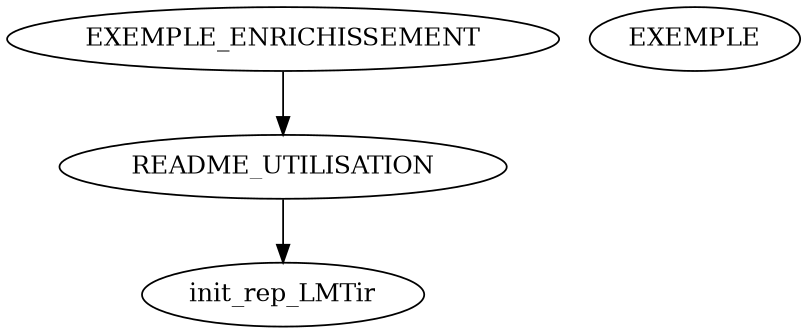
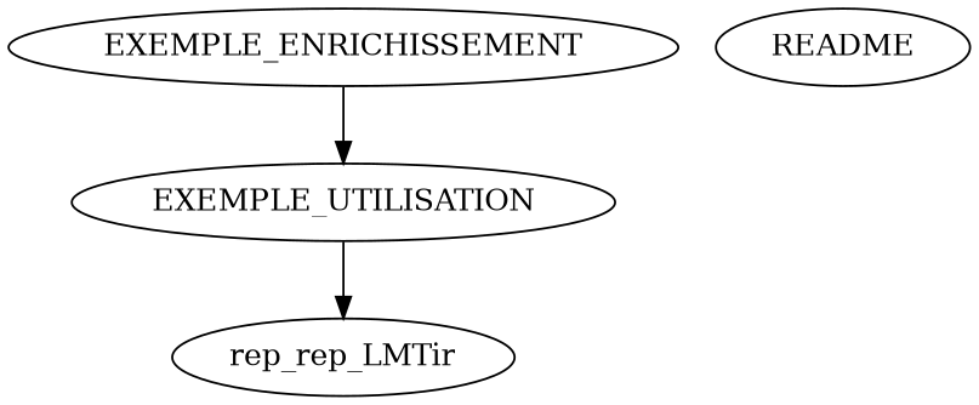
  digraph {
    EXEMPLE_ENRICHISSEMENT
-   EXEMPLE_UTILISATION [label=README_UTILISATION]
-   init_rep_LMTir
-   README [label=EXEMPLE]
+   EXEMPLE_UTILISATION
+   init_rep_LMTir [label=rep_rep_LMTir]
+   README
    EXEMPLE_ENRICHISSEMENT -> EXEMPLE_UTILISATION
    EXEMPLE_UTILISATION -> init_rep_LMTir
  }
